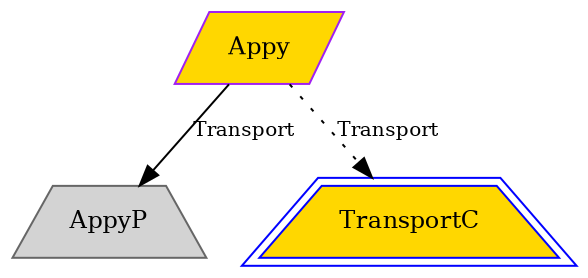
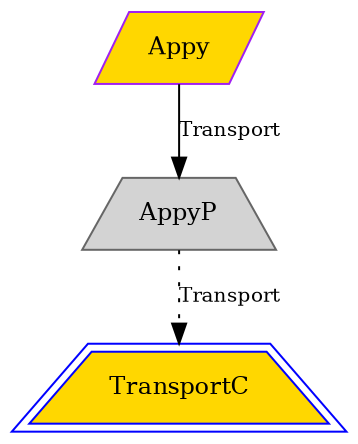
  digraph {
    node [fillcolor=gold fontsize=12 shape=trapezium style=filled]
    edge [fontsize=10]
    n1 [color=purple label=Appy shape=parallelogram]
    AppyP [color=gray40 fillcolor=lightgrey]
    TransportC [color=blue peripheries=2]
    n1 -> AppyP [label=Transport style=solid]
-   n1 -> TransportC [label=Transport style=dotted]
+   AppyP -> TransportC [label=Transport style=dotted]
  }
